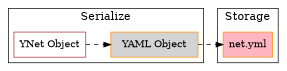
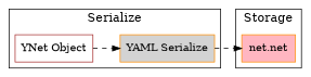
  digraph {
    compound=true
    fontsize=16
    rankdir=LR
    splines=ortho
    node [color=darkorange fontsize=14 shape=rect style=filled]
    edge [style=dashed]
-   n1 [fillcolor=lightgrey label="YAML Object"]
+   n1 [fillcolor=lightgrey label="YAML Serialize"]
    n2 [color=brown fillcolor=white label="YNet Object"]
-   n3 [fillcolor=lightpink label="net.yml"]
+   n3 [fillcolor=lightpink label="net.net"]
    subgraph cluster_1 {
      label=Serialize
      n1
      n2
    }
    subgraph cluster_2 {
      label=Storage
      n3
    }
    subgraph cluster_3 {
      label=Network
    }
    n1 -> n3
    n2 -> n1
  }
